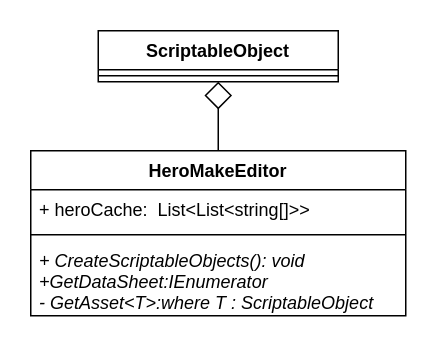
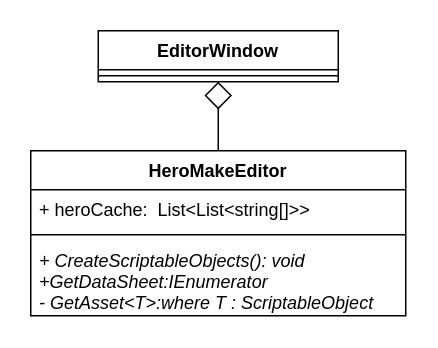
  <mxCell id="0" />
  <mxCell id="1" parent="0" />
  <mxCell id="2" value="HeroMakeEditor" style="swimlane;fontStyle=1;align=center;verticalAlign=top;childLayout=stackLayout;horizontal=1;startSize=26;horizontalStack=0;resizeParent=1;resizeParentMax=0;resizeLast=0;collapsible=1;marginBottom=0;" vertex="1" parent="1"><mxGeometry x="20" y="100" width="250" height="110" as="geometry" /></mxCell>
  <mxCell id="3" value="+ heroCache:  List&lt;List&lt;string[]&gt;&gt;" style="text;strokeColor=none;fillColor=none;align=left;verticalAlign=top;spacingLeft=4;spacingRight=4;overflow=hidden;rotatable=0;points=[[0,0.5],[1,0.5]];portConstraint=eastwest;" vertex="1" parent="2"><mxGeometry y="26" width="250" height="26" as="geometry" /></mxCell>
  <mxCell id="4" value="" style="line;strokeWidth=1;fillColor=none;align=left;verticalAlign=middle;spacingTop=-1;spacingLeft=3;spacingRight=3;rotatable=0;labelPosition=right;points=[];portConstraint=eastwest;strokeColor=inherit;" vertex="1" parent="2"><mxGeometry y="52" width="250" height="8" as="geometry" /></mxCell>
  <mxCell id="5" value="+ CreateScriptableObjects(): void&#10;+GetDataSheet:IEnumerator&#10;- GetAsset&lt;T&gt;:where T : ScriptableObject" style="text;strokeColor=none;fillColor=none;align=left;verticalAlign=top;spacingLeft=4;spacingRight=4;overflow=hidden;rotatable=0;points=[[0,0.5],[1,0.5]];portConstraint=eastwest;fontStyle=2" vertex="1" parent="2"><mxGeometry y="60" width="250" height="50" as="geometry" /></mxCell>
- <mxCell id="6" value="ScriptableObject" style="swimlane;fontStyle=1;align=center;verticalAlign=top;childLayout=stackLayout;horizontal=1;startSize=26;horizontalStack=0;resizeParent=1;resizeParentMax=0;resizeLast=0;collapsible=1;marginBottom=0;" vertex="1" parent="1"><mxGeometry x="65" y="20" width="160" height="34" as="geometry" /></mxCell>
+ <mxCell id="6" value="EditorWindow" style="swimlane;fontStyle=1;align=center;verticalAlign=top;childLayout=stackLayout;horizontal=1;startSize=26;horizontalStack=0;resizeParent=1;resizeParentMax=0;resizeLast=0;collapsible=1;marginBottom=0;" vertex="1" parent="1"><mxGeometry x="65" y="20" width="160" height="34" as="geometry" /></mxCell>
  <mxCell id="7" value="" style="line;strokeWidth=1;fillColor=none;align=left;verticalAlign=middle;spacingTop=-1;spacingLeft=3;spacingRight=3;rotatable=0;labelPosition=right;points=[];portConstraint=eastwest;strokeColor=inherit;" vertex="1" parent="6"><mxGeometry y="26" width="160" height="8" as="geometry" /></mxCell>
  <mxCell id="8" value="" style="endArrow=diamond;endSize=16;endFill=0;html=1;rounded=0;" edge="1" parent="1" source="2" target="6"><mxGeometry x="-0.062" y="-15" width="160" relative="1" as="geometry"><mxPoint x="150" y="180" as="sourcePoint" /><mxPoint x="310" y="180" as="targetPoint" /><mxPoint as="offset" /></mxGeometry></mxCell>
